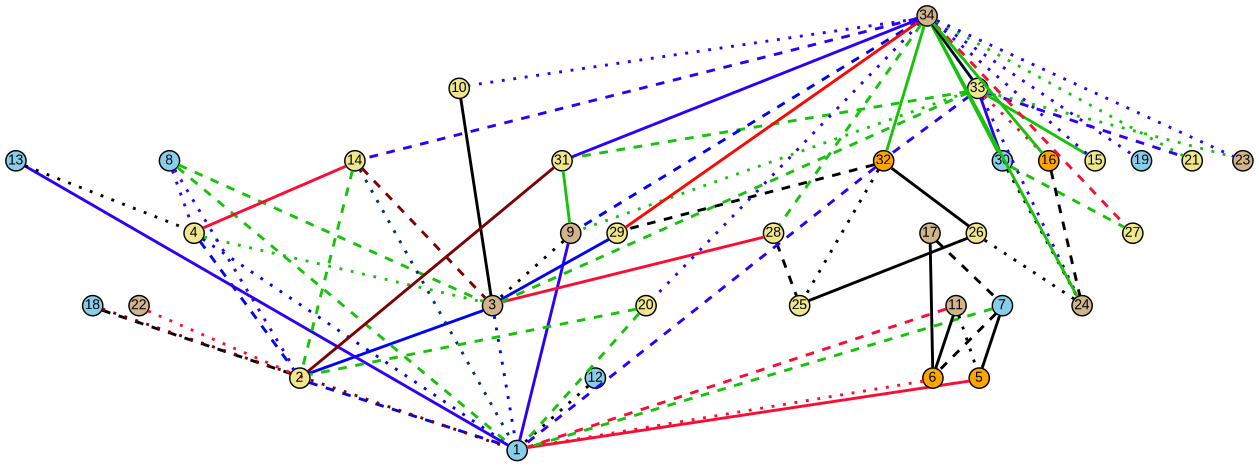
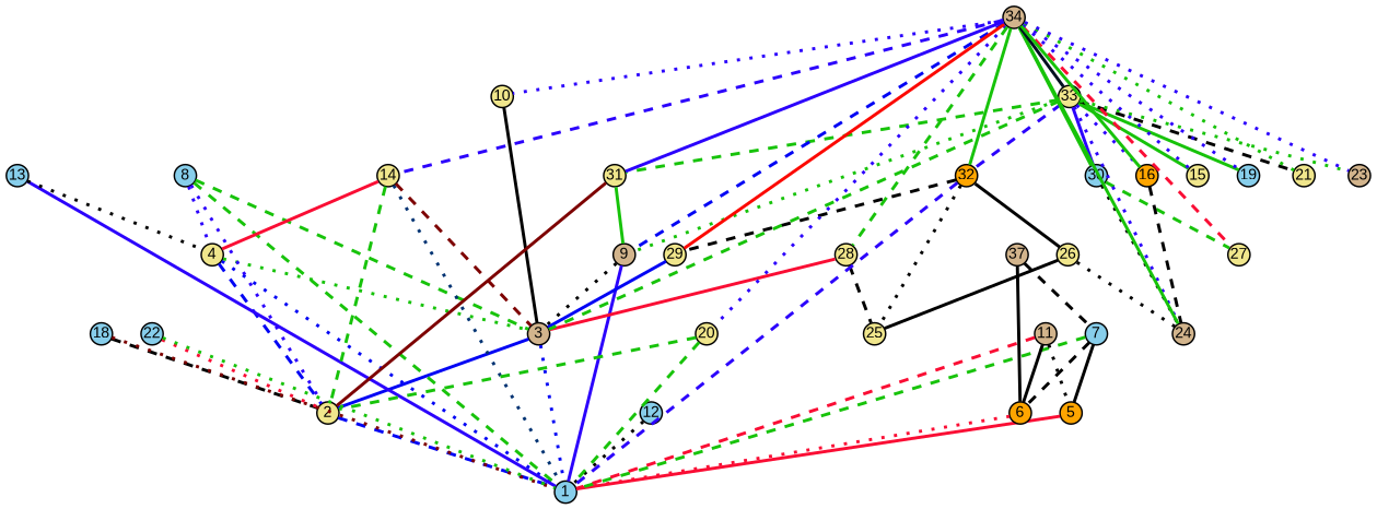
  graph {
    splines=line
    node [fillcolor=khaki fixedsize=true fontname=Arial fontsize=10 shape=circle style=filled]
    edge [arrowhead=none color="#17c30a" penwidth=2 style=dotted]
    2 [height=0.20 width=0.05]
    1 [fillcolor=skyblue height=0.20 width=0.05]
    3 [fillcolor=tan height=0.20 width=0.05]
    4 [height=0.20 width=0.05]
    5 [fillcolor=orange height=0.20 width=0.05]
    6 [fillcolor=orange height=0.20 width=0.05]
    7 [fillcolor=skyblue height=0.20 width=0.05]
    8 [fillcolor=skyblue height=0.20 width=0.05]
    9 [fillcolor=tan height=0.20 width=0.05]
    10 [height=0.20 width=0.05]
    11 [fillcolor=tan height=0.20 width=0.05]
    12 [fillcolor=skyblue height=0.20 width=0.05]
    13 [fillcolor=skyblue height=0.20 width=0.05]
    14 [height=0.20 width=0.05]
-   17 [fillcolor=tan height=0.20 width=0.05]
+   17 [fillcolor=tan height=0.20 width=0.05 label=37]
    18 [fillcolor=skyblue height=0.20 width=0.05]
    20 [height=0.20 width=0.05]
-   22 [fillcolor=tan height=0.20 width=0.05]
+   22 [fillcolor=skyblue height=0.20 width=0.05]
    26 [height=0.20 width=0.05]
    24 [fillcolor=tan height=0.20 width=0.05]
    25 [height=0.20 width=0.05]
    28 [height=0.20 width=0.05]
    29 [height=0.20 width=0.05]
    30 [fillcolor=skyblue height=0.20 width=0.05]
    27 [height=0.20 width=0.05]
    31 [height=0.20 width=0.05]
    32 [fillcolor=orange height=0.20 width=0.05]
    33 [height=0.20 width=0.05]
    15 [height=0.20 width=0.05]
    16 [fillcolor=orange height=0.20 width=0.05]
    19 [fillcolor=skyblue height=0.20 width=0.05]
    21 [height=0.20 width=0.05]
    23 [fillcolor=tan height=0.20 width=0.05]
    34 [fillcolor=tan height=0.20 width=0.05]
    2 -- 1 [color="#0104f4" style=dashed]
    3 -- 2 [color="#0104f4" style=solid]
    3 -- 1 [color="#0104f4"]
    4 -- 2 [color="#0104f4" style=dashed]
    4 -- 1 [color="#0104f4"]
    4 -- 3
    5 -- 1 [color="#fa0d34" style=solid]
    6 -- 1 [color="#fa0d34"]
    7 -- 1 [style=dashed]
    7 -- 5 [color="#000000" style=solid]
    7 -- 6 [color="#000000" style=dashed]
    8 -- 2 [color="#2b00fc"]
    8 -- 1 [style=dashed]
    8 -- 3 [style=dashed]
    8 -- 4 [color="#2b00fc"]
    9 -- 1 [color="#2b00fc" style=solid]
    9 -- 3 [color="#000000"]
    10 -- 3 [color="#000000" style=solid]
    11 -- 1 [color="#fa0d34" style=dashed]
    11 -- 5 [color="#000000"]
    11 -- 6 [color="#000000" style=solid]
    12 -- 1 [color="#000000"]
    13 -- 1 [color="#2b00fc" style=solid]
    13 -- 4 [color="#000000"]
    14 -- 2 [style=dashed]
    14 -- 1 [color="#003272"]
    14 -- 3 [color="#7d0100" style=dashed]
    14 -- 4 [color="#fa0d34" style=solid]
    17 -- 6 [color="#000000" style=solid]
    17 -- 7 [color="#000000" style=dashed]
    18 -- 2 [color="#000000" style=dashed]
    18 -- 1 [color="#7d0100"]
    20 -- 2 [style=dashed]
    20 -- 1 [style=dashed]
    22 -- 2 [color="#fa0d34"]
+   22 -- 1
    26 -- 24 [color="#000000"]
    26 -- 25 [color="#000000" style=solid]
    28 -- 3 [color="#fa0d34" style=solid]
    28 -- 25 [color="#000000" style=dashed]
    29 -- 3 [color="#0104f4" style=solid]
    30 -- 24 [color="#000000"]
    30 -- 27 [style=dashed]
    31 -- 2 [color="#7d0100" style=solid]
    31 -- 9 [style=solid]
    32 -- 1 [color="#2b00fc" style=dashed]
    32 -- 26 [color="#000000" style=solid]
    32 -- 25 [color="#000000"]
    32 -- 29 [color="#000000" style=dashed]
    33 -- 3 [style=dashed]
    33 -- 9
    33 -- 24 [color="#2b00fc"]
    33 -- 30 [color="#2b00fc" style=solid]
    33 -- 31 [style=dashed]
    33 -- 32 [color="#2b00fc" style=dashed]
    33 -- 15 [style=solid]
-   33 -- 16 [color="#fa0d34"]
-   33 -- 21 [color="#2b00fc" style=dashed]
+   33 -- 16 [color="#2b00fc"]
+   33 -- 19 [style=solid]
+   33 -- 21 [color="#000000" style=dashed]
    33 -- 23
    16 -- 24 [color="#000000" style=dashed]
    34 -- 9 [color="#0104f4" style=dashed]
    34 -- 10 [color="#2b00fc"]
    34 -- 14 [color="#2b00fc" style=dashed]
    34 -- 20 [color="#2b00fc"]
    34 -- 24 [style=solid]
    34 -- 28 [style=dashed]
    34 -- 29 [color="#fc0800" style=solid]
    34 -- 30 [style=solid]
    34 -- 27 [color="#fa0d34" style=dashed]
    34 -- 31 [color="#2b00fc" style=solid]
    34 -- 32 [style=solid]
    34 -- 33 [color="#000f20" style=solid]
    34 -- 15 [color="#2b00fc"]
    34 -- 16 [style=solid]
    34 -- 19 [color="#2b00fc"]
    34 -- 21
    34 -- 23 [color="#2b00fc"]
  }
